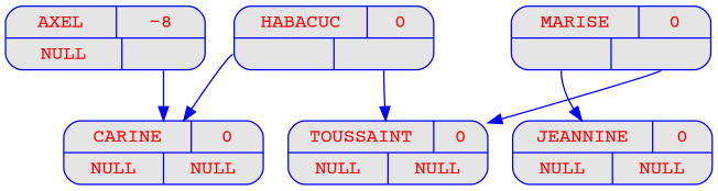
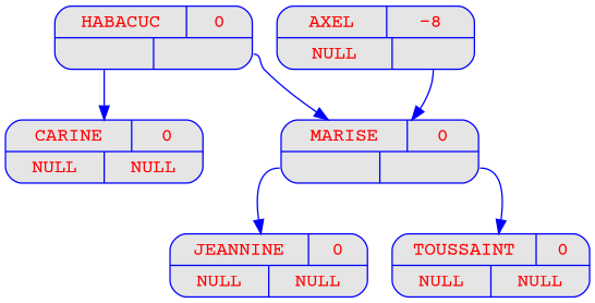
  digraph {
    fontname="Courier Prime"
    node [color=blue fillcolor=grey90 fontcolor=red fontname="Courier Prime" fontsize=14 shape=record style="rounded, filled"]
    edge [color=blue fontname="Courier Prime" tailport=d]
    n1 [label="{{<c> HABACUC\n | <b> 0}| { <g> | <d>}}" width=2]
    n2 [label="{{<c> MARISE\n | <b> 0}| { <g> | <d>}}" width=2]
    n3 [label="{{<c> CARINE\n | <b> 0}| { <g> NULL | <d> NULL}}" width=2]
    n4 [label="{{<c> AXEL\n | <b> -8}| { <g> NULL | <d> }}" width=2]
    n5 [label="{{<c> JEANNINE\n | <b> 0}| { <g> NULL | <d> NULL}}" width=2]
    n6 [label="{{<c> TOUSSAINT\n | <b> 0}| { <g> NULL | <d> NULL}}" width=2]
-   n1 -> n6
+   n1 -> n2
    n1 -> n3 [tailport=g]
    n2 -> n5 [tailport=g]
    n2 -> n6
-   n4 -> n3
+   n4 -> n2
  }
